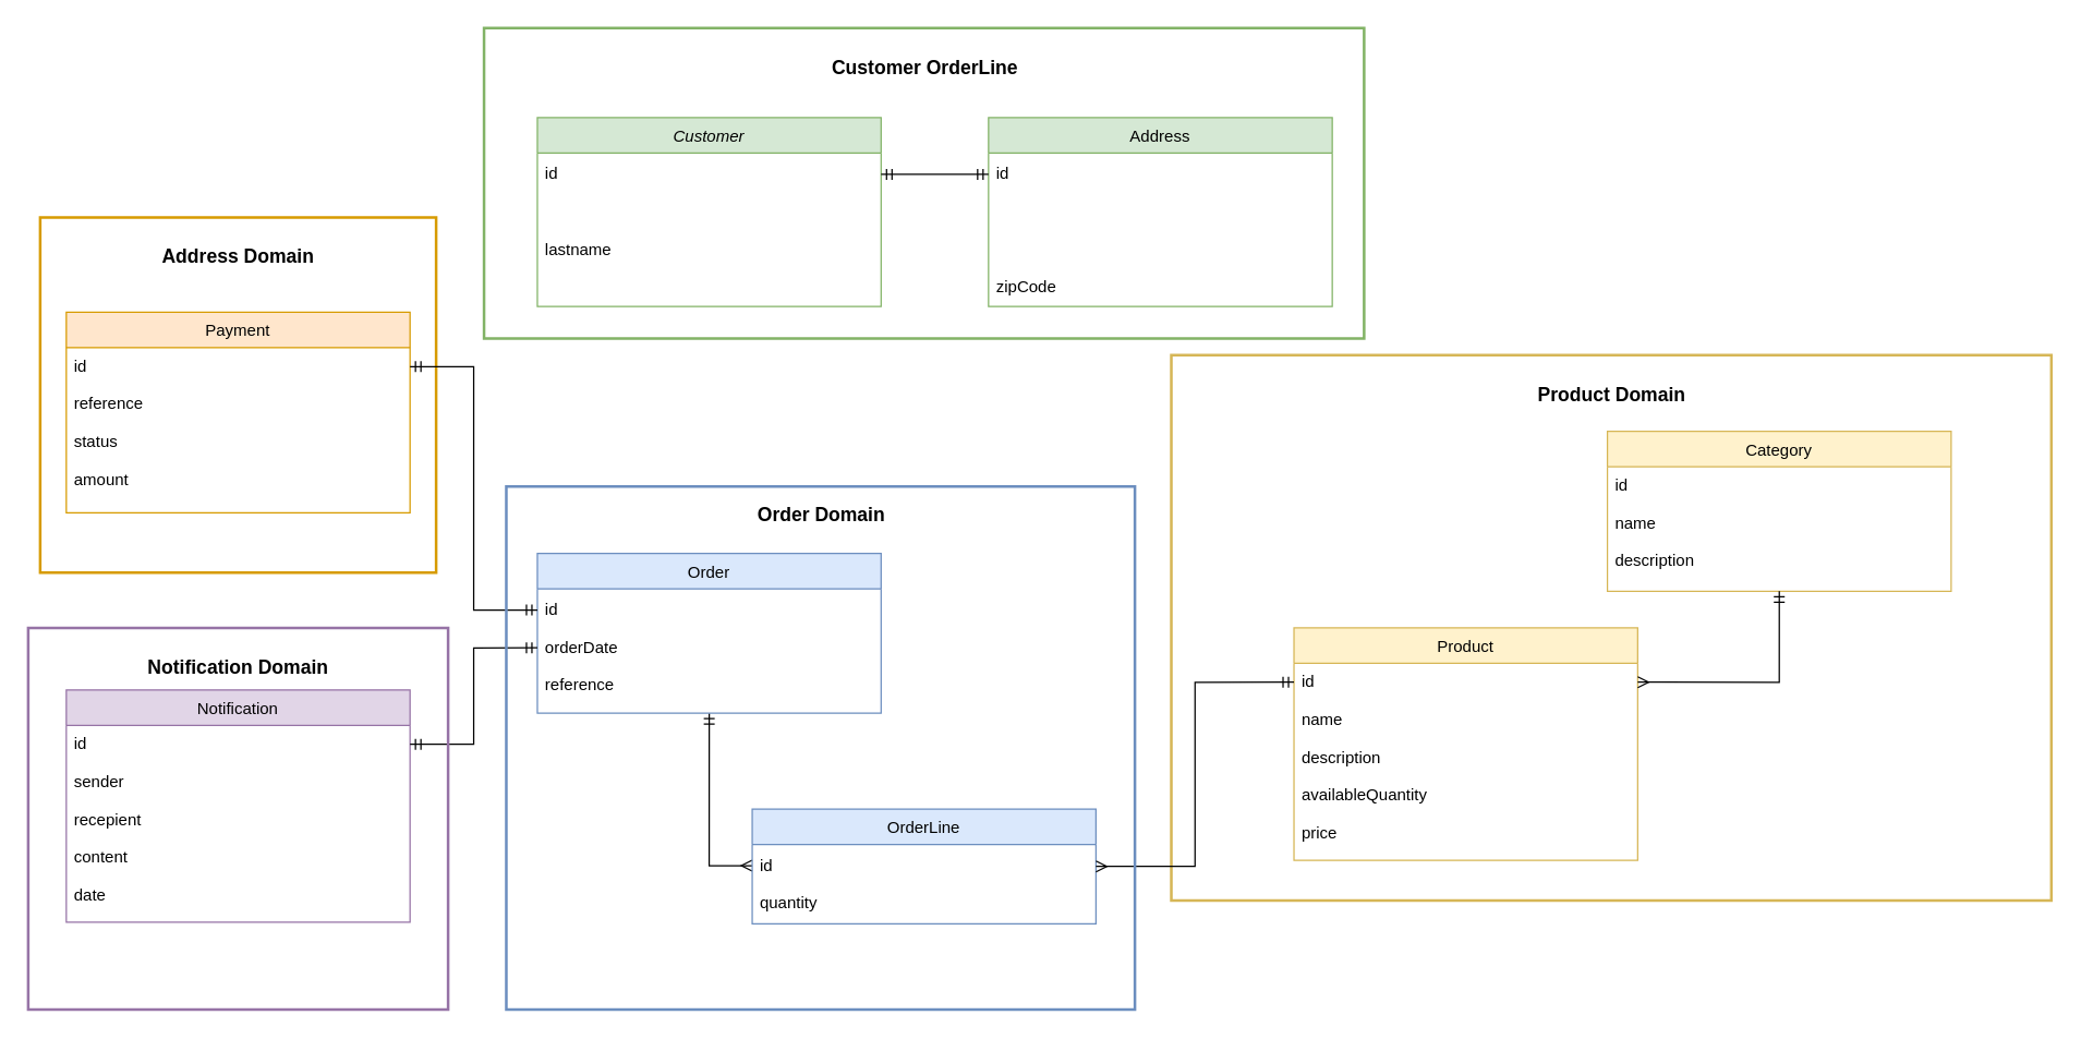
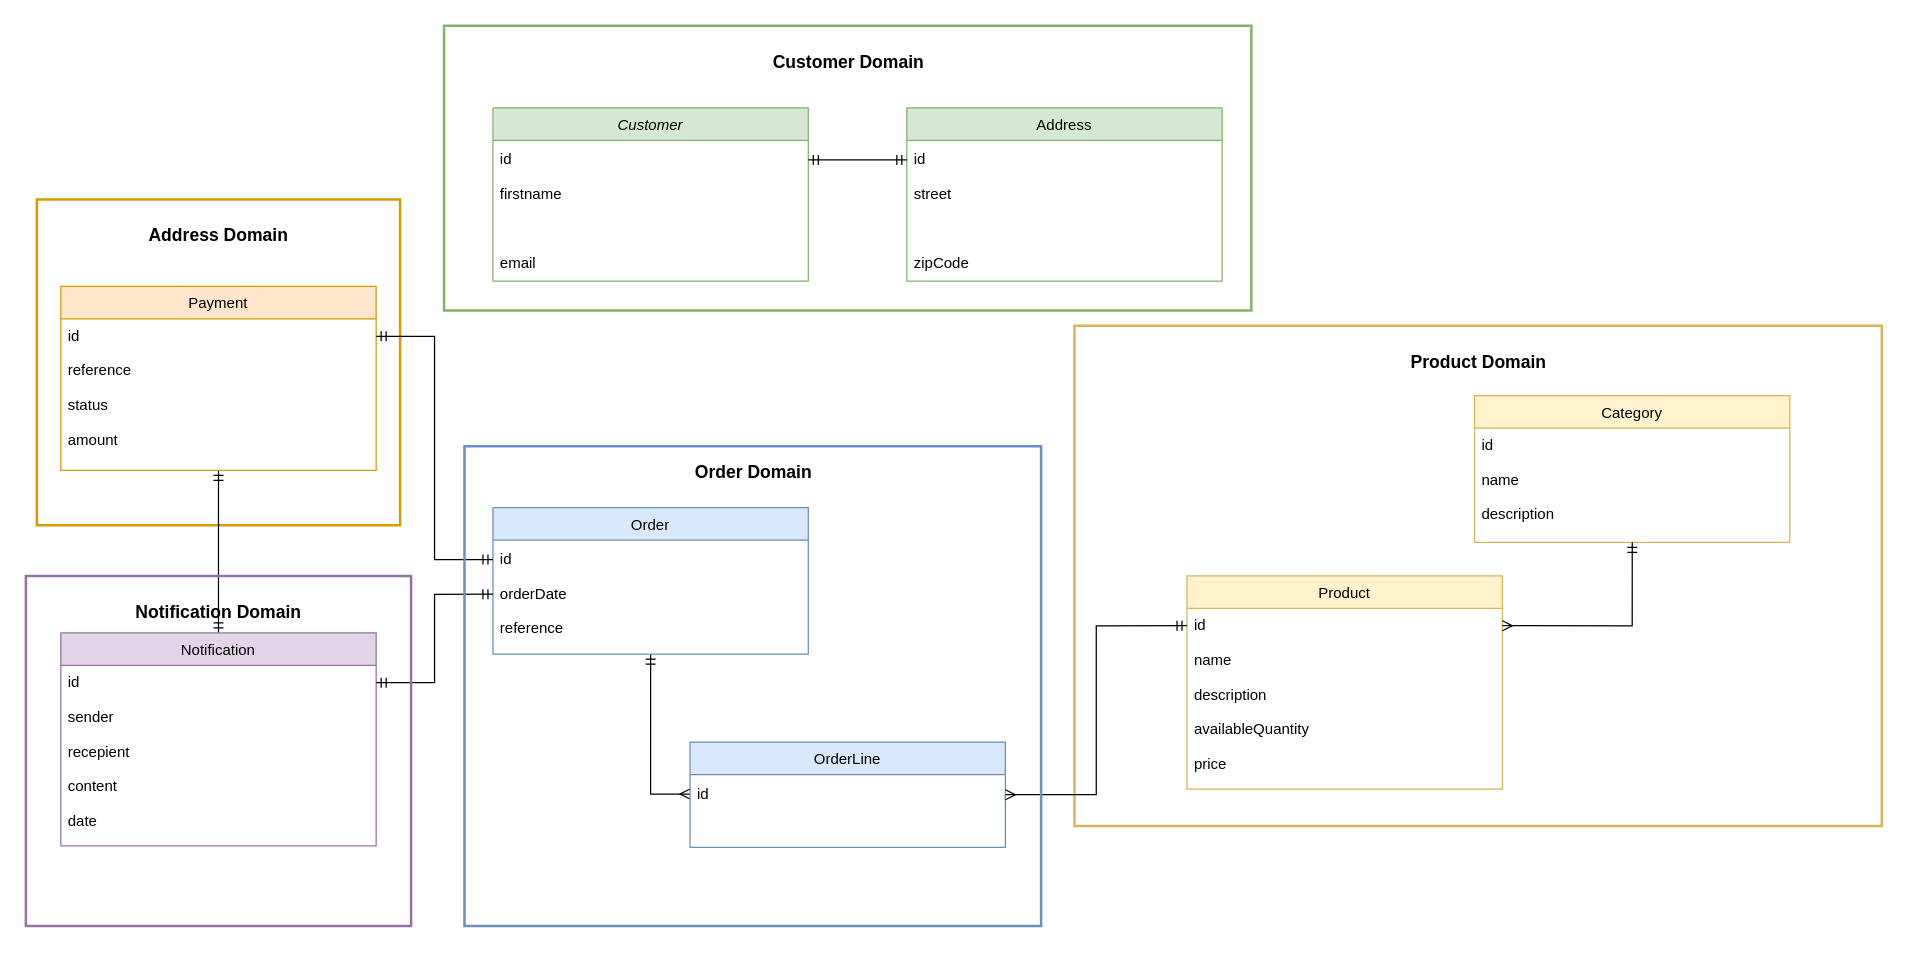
  <mxCell id="0" />
  <mxCell id="1" parent="0" />
  <mxCell id="2" value="&lt;h3&gt;Product Domain&lt;/h3&gt;" style="verticalLabelPosition=middle;verticalAlign=top;html=1;shape=mxgraph.basic.rect;fillColor2=none;strokeWidth=2;size=20;indent=5;fillColor=none;strokeColor=#d6b656;labelPosition=center;align=center;" parent="1" vertex="1"><mxGeometry x="859" y="260" width="645.75" height="400" as="geometry" /></mxCell>
  <mxCell id="3" value="&lt;h3&gt;Address Domain&lt;/h3&gt;" style="verticalLabelPosition=middle;verticalAlign=top;html=1;shape=mxgraph.basic.rect;fillColor2=none;strokeWidth=2;size=20;indent=5;fillColor=none;strokeColor=#d79b00;labelPosition=center;align=center;" parent="1" vertex="1"><mxGeometry x="29" y="158.969" width="290.542" height="260.537" as="geometry" /></mxCell>
  <mxCell id="4" value="Customer" style="swimlane;fontStyle=2;align=center;verticalAlign=top;childLayout=stackLayout;horizontal=1;startSize=26;horizontalStack=0;resizeParent=1;resizeLast=0;collapsible=1;marginBottom=0;rounded=0;shadow=0;strokeWidth=1;fillColor=#d5e8d4;strokeColor=#82b366;container=0;" parent="1" vertex="1"><mxGeometry x="393.823" y="85.713" width="252.229" height="138.529" as="geometry"><mxRectangle x="230" y="140" width="160" height="26" as="alternateBounds" /></mxGeometry></mxCell>
+ <mxCell id="5" style="rounded=0;orthogonalLoop=1;jettySize=auto;html=1;exitX=0.5;exitY=1;exitDx=0;exitDy=0;entryX=0.5;entryY=0;entryDx=0;entryDy=0;strokeColor=default;startArrow=ERmandOne;startFill=0;endArrow=ERmandOne;endFill=0;" parent="1" source="6" target="15" edge="1"><mxGeometry relative="1" as="geometry" /></mxCell>
  <mxCell id="6" value="Payment" style="swimlane;fontStyle=0;align=center;verticalAlign=top;childLayout=stackLayout;horizontal=1;startSize=26;horizontalStack=0;resizeParent=1;resizeLast=0;collapsible=1;marginBottom=0;rounded=0;shadow=0;strokeWidth=1;fillColor=#ffe6cc;strokeColor=#d79b00;container=0;" parent="1" vertex="1"><mxGeometry x="48.157" y="228.5" width="252.229" height="147.054" as="geometry"><mxRectangle x="130" y="380" width="160" height="26" as="alternateBounds" /></mxGeometry></mxCell>
  <mxCell id="7" value="id" style="text;align=left;verticalAlign=top;spacingLeft=4;spacingRight=4;overflow=hidden;rotatable=0;points=[[0,0.5],[1,0.5]];portConstraint=eastwest;container=0;" parent="6" vertex="1"><mxGeometry y="26" width="252.229" height="27.706" as="geometry" /></mxCell>
  <mxCell id="8" value="reference" style="text;align=left;verticalAlign=top;spacingLeft=4;spacingRight=4;overflow=hidden;rotatable=0;points=[[0,0.5],[1,0.5]];portConstraint=eastwest;rounded=0;shadow=0;html=0;container=0;" parent="6" vertex="1"><mxGeometry y="53.706" width="252.229" height="27.706" as="geometry" /></mxCell>
  <mxCell id="9" value="status" style="text;align=left;verticalAlign=top;spacingLeft=4;spacingRight=4;overflow=hidden;rotatable=0;points=[[0,0.5],[1,0.5]];portConstraint=eastwest;container=0;" parent="6" vertex="1"><mxGeometry y="81.412" width="252.229" height="27.706" as="geometry" /></mxCell>
  <mxCell id="10" value="amount" style="text;align=left;verticalAlign=top;spacingLeft=4;spacingRight=4;overflow=hidden;rotatable=0;points=[[0,0.5],[1,0.5]];portConstraint=eastwest;container=0;" parent="6" vertex="1"><mxGeometry y="109.118" width="252.229" height="27.706" as="geometry" /></mxCell>
  <mxCell id="11" style="edgeStyle=orthogonalEdgeStyle;rounded=0;orthogonalLoop=1;jettySize=auto;html=1;exitX=0.5;exitY=1;exitDx=0;exitDy=0;entryX=0;entryY=0.5;entryDx=0;entryDy=0;startArrow=ERmandOne;startFill=0;endArrow=ERmany;endFill=0;" parent="1" source="12" target="47" edge="1"><mxGeometry relative="1" as="geometry" /></mxCell>
  <mxCell id="12" value="Order" style="swimlane;fontStyle=0;align=center;verticalAlign=top;childLayout=stackLayout;horizontal=1;startSize=26;horizontalStack=0;resizeParent=1;resizeLast=0;collapsible=1;marginBottom=0;rounded=0;shadow=0;strokeWidth=1;fillColor=#dae8fc;strokeColor=#6c8ebf;container=0;" parent="1" vertex="1"><mxGeometry x="393.823" y="405.396" width="252.229" height="117.217" as="geometry"><mxRectangle x="340" y="380" width="170" height="26" as="alternateBounds" /></mxGeometry></mxCell>
  <mxCell id="13" value="Address" style="swimlane;fontStyle=0;align=center;verticalAlign=top;childLayout=stackLayout;horizontal=1;startSize=26;horizontalStack=0;resizeParent=1;resizeLast=0;collapsible=1;marginBottom=0;rounded=0;shadow=0;strokeWidth=1;fillColor=#d5e8d4;strokeColor=#82b366;container=0;" parent="1" vertex="1"><mxGeometry x="724.873" y="85.713" width="252.229" height="138.529" as="geometry"><mxRectangle x="550" y="140" width="160" height="26" as="alternateBounds" /></mxGeometry></mxCell>
  <mxCell id="14" value="" style="edgeStyle=entityRelationEdgeStyle;fontSize=12;html=1;endArrow=ERmandOne;endFill=0;startArrow=ERmandOne;rounded=0;exitX=1;exitY=0.5;exitDx=0;exitDy=0;entryX=0;entryY=0.5;entryDx=0;entryDy=0;startFill=0;" parent="1" source="36" target="43" edge="1"><mxGeometry width="100" height="100" relative="1" as="geometry"><mxPoint x="658.663" y="328.672" as="sourcePoint" /><mxPoint x="756.402" y="234.898" as="targetPoint" /></mxGeometry></mxCell>
  <mxCell id="15" value="Notification" style="swimlane;fontStyle=0;align=center;verticalAlign=top;childLayout=stackLayout;horizontal=1;startSize=26;horizontalStack=0;resizeParent=1;resizeLast=0;collapsible=1;marginBottom=0;rounded=0;shadow=0;strokeWidth=1;fillColor=#e1d5e7;strokeColor=#9673a6;container=0;" parent="1" vertex="1"><mxGeometry x="48.157" y="505.564" width="252.229" height="170.498" as="geometry"><mxRectangle x="130" y="380" width="160" height="26" as="alternateBounds" /></mxGeometry></mxCell>
  <mxCell id="16" value="id" style="text;align=left;verticalAlign=top;spacingLeft=4;spacingRight=4;overflow=hidden;rotatable=0;points=[[0,0.5],[1,0.5]];portConstraint=eastwest;container=0;" parent="15" vertex="1"><mxGeometry y="26" width="252.229" height="27.706" as="geometry" /></mxCell>
  <mxCell id="17" value="sender" style="text;align=left;verticalAlign=top;spacingLeft=4;spacingRight=4;overflow=hidden;rotatable=0;points=[[0,0.5],[1,0.5]];portConstraint=eastwest;rounded=0;shadow=0;html=0;container=0;" parent="15" vertex="1"><mxGeometry y="53.706" width="252.229" height="27.706" as="geometry" /></mxCell>
  <mxCell id="18" value="recepient" style="text;align=left;verticalAlign=top;spacingLeft=4;spacingRight=4;overflow=hidden;rotatable=0;points=[[0,0.5],[1,0.5]];portConstraint=eastwest;container=0;" parent="15" vertex="1"><mxGeometry y="81.412" width="252.229" height="27.706" as="geometry" /></mxCell>
  <mxCell id="19" value="content" style="text;align=left;verticalAlign=top;spacingLeft=4;spacingRight=4;overflow=hidden;rotatable=0;points=[[0,0.5],[1,0.5]];portConstraint=eastwest;container=0;" parent="15" vertex="1"><mxGeometry y="109.118" width="252.229" height="27.706" as="geometry" /></mxCell>
  <mxCell id="20" value="date" style="text;align=left;verticalAlign=top;spacingLeft=4;spacingRight=4;overflow=hidden;rotatable=0;points=[[0,0.5],[1,0.5]];portConstraint=eastwest;container=0;" parent="15" vertex="1"><mxGeometry y="136.823" width="252.229" height="27.706" as="geometry" /></mxCell>
  <mxCell id="21" value="OrderLine" style="swimlane;fontStyle=0;align=center;verticalAlign=top;childLayout=stackLayout;horizontal=1;startSize=26;horizontalStack=0;resizeParent=1;resizeLast=0;collapsible=1;marginBottom=0;rounded=0;shadow=0;strokeWidth=1;fillColor=#dae8fc;strokeColor=#6c8ebf;container=0;" parent="1" vertex="1"><mxGeometry x="551.466" y="592.943" width="252.229" height="84.183" as="geometry"><mxRectangle x="340" y="380" width="170" height="26" as="alternateBounds" /></mxGeometry></mxCell>
  <mxCell id="22" value="Product" style="swimlane;fontStyle=0;align=center;verticalAlign=top;childLayout=stackLayout;horizontal=1;startSize=26;horizontalStack=0;resizeParent=1;resizeLast=0;collapsible=1;marginBottom=0;rounded=0;shadow=0;strokeWidth=1;fillColor=#fff2cc;strokeColor=#d6b656;container=0;" parent="1" vertex="1"><mxGeometry x="948.996" y="459.999" width="252.229" height="170.498" as="geometry"><mxRectangle x="550" y="140" width="160" height="26" as="alternateBounds" /></mxGeometry></mxCell>
  <mxCell id="23" value="id" style="text;align=left;verticalAlign=top;spacingLeft=4;spacingRight=4;overflow=hidden;rotatable=0;points=[[0,0.5],[1,0.5]];portConstraint=eastwest;container=0;" parent="22" vertex="1"><mxGeometry y="26" width="252.229" height="27.706" as="geometry" /></mxCell>
  <mxCell id="24" value="name" style="text;align=left;verticalAlign=top;spacingLeft=4;spacingRight=4;overflow=hidden;rotatable=0;points=[[0,0.5],[1,0.5]];portConstraint=eastwest;rounded=0;shadow=0;html=0;container=0;" parent="22" vertex="1"><mxGeometry y="53.706" width="252.229" height="27.706" as="geometry" /></mxCell>
  <mxCell id="25" value="description" style="text;align=left;verticalAlign=top;spacingLeft=4;spacingRight=4;overflow=hidden;rotatable=0;points=[[0,0.5],[1,0.5]];portConstraint=eastwest;rounded=0;shadow=0;html=0;container=0;" parent="22" vertex="1"><mxGeometry y="81.412" width="252.229" height="27.706" as="geometry" /></mxCell>
  <mxCell id="26" value="availableQuantity" style="text;align=left;verticalAlign=top;spacingLeft=4;spacingRight=4;overflow=hidden;rotatable=0;points=[[0,0.5],[1,0.5]];portConstraint=eastwest;rounded=0;shadow=0;html=0;container=0;" parent="22" vertex="1"><mxGeometry y="109.118" width="252.229" height="27.706" as="geometry" /></mxCell>
  <mxCell id="27" value="price" style="text;align=left;verticalAlign=top;spacingLeft=4;spacingRight=4;overflow=hidden;rotatable=0;points=[[0,0.5],[1,0.5]];portConstraint=eastwest;rounded=0;shadow=0;html=0;container=0;" parent="22" vertex="1"><mxGeometry y="136.823" width="252.229" height="27.706" as="geometry" /></mxCell>
  <mxCell id="28" value="Category" style="swimlane;fontStyle=0;align=center;verticalAlign=top;childLayout=stackLayout;horizontal=1;startSize=26;horizontalStack=0;resizeParent=1;resizeLast=0;collapsible=1;marginBottom=0;rounded=0;shadow=0;strokeWidth=1;fillColor=#fff2cc;strokeColor=#d6b656;container=0;" parent="1" vertex="1"><mxGeometry x="1179.001" y="315.816" width="252.229" height="117.288" as="geometry"><mxRectangle x="550" y="140" width="160" height="26" as="alternateBounds" /></mxGeometry></mxCell>
  <mxCell id="29" value="id" style="text;align=left;verticalAlign=top;spacingLeft=4;spacingRight=4;overflow=hidden;rotatable=0;points=[[0,0.5],[1,0.5]];portConstraint=eastwest;container=0;" parent="28" vertex="1"><mxGeometry y="26" width="252.229" height="27.706" as="geometry" /></mxCell>
  <mxCell id="30" value="name" style="text;align=left;verticalAlign=top;spacingLeft=4;spacingRight=4;overflow=hidden;rotatable=0;points=[[0,0.5],[1,0.5]];portConstraint=eastwest;rounded=0;shadow=0;html=0;container=0;" parent="28" vertex="1"><mxGeometry y="53.706" width="252.229" height="27.706" as="geometry" /></mxCell>
  <mxCell id="31" value="description" style="text;align=left;verticalAlign=top;spacingLeft=4;spacingRight=4;overflow=hidden;rotatable=0;points=[[0,0.5],[1,0.5]];portConstraint=eastwest;rounded=0;shadow=0;html=0;container=0;" parent="28" vertex="1"><mxGeometry y="81.412" width="252.229" height="27.706" as="geometry" /></mxCell>
  <mxCell id="32" style="edgeStyle=orthogonalEdgeStyle;rounded=0;orthogonalLoop=1;jettySize=auto;html=1;exitX=1;exitY=0.5;exitDx=0;exitDy=0;entryX=0;entryY=0.5;entryDx=0;entryDy=0;startArrow=ERmandOne;startFill=0;endArrow=ERmandOne;endFill=0;" parent="1" source="7" target="40" edge="1"><mxGeometry relative="1" as="geometry" /></mxCell>
  <mxCell id="33" style="edgeStyle=orthogonalEdgeStyle;rounded=0;orthogonalLoop=1;jettySize=auto;html=1;exitX=1;exitY=0.5;exitDx=0;exitDy=0;entryX=0;entryY=0.5;entryDx=0;entryDy=0;startArrow=ERmandOne;startFill=0;endArrow=ERmandOne;endFill=0;" parent="1" source="16" target="41" edge="1"><mxGeometry relative="1" as="geometry" /></mxCell>
  <mxCell id="34" style="edgeStyle=orthogonalEdgeStyle;rounded=0;orthogonalLoop=1;jettySize=auto;html=1;exitX=1;exitY=0.5;exitDx=0;exitDy=0;entryX=0.5;entryY=1;entryDx=0;entryDy=0;startArrow=ERmany;startFill=0;endArrow=ERmandOne;endFill=0;" parent="1" source="23" target="28" edge="1"><mxGeometry relative="1" as="geometry" /></mxCell>
  <mxCell id="35" style="edgeStyle=orthogonalEdgeStyle;rounded=0;orthogonalLoop=1;jettySize=auto;html=1;exitX=0;exitY=0.5;exitDx=0;exitDy=0;entryX=1;entryY=0.5;entryDx=0;entryDy=0;startArrow=ERmandOne;startFill=0;endArrow=ERmany;endFill=0;" parent="1" source="23" target="21" edge="1"><mxGeometry relative="1" as="geometry" /></mxCell>
  <mxCell id="36" value="id    " style="text;align=left;verticalAlign=top;spacingLeft=4;spacingRight=4;overflow=hidden;rotatable=0;points=[[0,0.5],[1,0.5]];portConstraint=eastwest;container=0;" parent="1" vertex="1"><mxGeometry x="393.823" y="113.418" width="252.229" height="27.706" as="geometry" /></mxCell>
- <mxCell id="38" value="lastname" style="text;align=left;verticalAlign=top;spacingLeft=4;spacingRight=4;overflow=hidden;rotatable=0;points=[[0,0.5],[1,0.5]];portConstraint=eastwest;rounded=0;shadow=0;html=0;container=0;" parent="1" vertex="1"><mxGeometry x="393.823" y="168.83" width="252.229" height="27.706" as="geometry" /></mxCell>
+ <mxCell id="37" value="firstname" style="text;align=left;verticalAlign=top;spacingLeft=4;spacingRight=4;overflow=hidden;rotatable=0;points=[[0,0.5],[1,0.5]];portConstraint=eastwest;rounded=0;shadow=0;html=0;container=0;" parent="1" vertex="1"><mxGeometry x="393.823" y="141.124" width="252.229" height="27.706" as="geometry" /></mxCell>
+ <mxCell id="39" value="email" style="text;align=left;verticalAlign=top;spacingLeft=4;spacingRight=4;overflow=hidden;rotatable=0;points=[[0,0.5],[1,0.5]];portConstraint=eastwest;container=0;" parent="1" vertex="1"><mxGeometry x="393.823" y="196.536" width="252.229" height="27.706" as="geometry" /></mxCell>
  <mxCell id="40" value="id" style="text;align=left;verticalAlign=top;spacingLeft=4;spacingRight=4;overflow=hidden;rotatable=0;points=[[0,0.5],[1,0.5]];portConstraint=eastwest;container=0;" parent="1" vertex="1"><mxGeometry x="393.823" y="433.101" width="252.229" height="27.706" as="geometry" /></mxCell>
  <mxCell id="41" value="orderDate" style="text;align=left;verticalAlign=top;spacingLeft=4;spacingRight=4;overflow=hidden;rotatable=0;points=[[0,0.5],[1,0.5]];portConstraint=eastwest;container=0;" parent="1" vertex="1"><mxGeometry x="393.823" y="460.807" width="252.229" height="27.706" as="geometry" /></mxCell>
  <mxCell id="42" value="reference" style="text;align=left;verticalAlign=top;spacingLeft=4;spacingRight=4;overflow=hidden;rotatable=0;points=[[0,0.5],[1,0.5]];portConstraint=eastwest;container=0;" parent="1" vertex="1"><mxGeometry x="393.823" y="488.513" width="252.229" height="27.706" as="geometry" /></mxCell>
  <mxCell id="43" value="id" style="text;align=left;verticalAlign=top;spacingLeft=4;spacingRight=4;overflow=hidden;rotatable=0;points=[[0,0.5],[1,0.5]];portConstraint=eastwest;container=0;" parent="1" vertex="1"><mxGeometry x="724.873" y="113.418" width="252.229" height="27.706" as="geometry" /></mxCell>
+ <mxCell id="44" value="street" style="text;align=left;verticalAlign=top;spacingLeft=4;spacingRight=4;overflow=hidden;rotatable=0;points=[[0,0.5],[1,0.5]];portConstraint=eastwest;rounded=0;shadow=0;html=0;container=0;" parent="1" vertex="1"><mxGeometry x="724.873" y="141.124" width="252.229" height="27.706" as="geometry" /></mxCell>
  <mxCell id="45" value="zipCode" style="text;align=left;verticalAlign=top;spacingLeft=4;spacingRight=4;overflow=hidden;rotatable=0;points=[[0,0.5],[1,0.5]];portConstraint=eastwest;rounded=0;shadow=0;html=0;container=0;" parent="1" vertex="1"><mxGeometry x="724.873" y="196.536" width="252.229" height="27.706" as="geometry" /></mxCell>
  <mxCell id="46" value="&lt;h3&gt;Notification Domain&lt;/h3&gt;" style="verticalLabelPosition=middle;verticalAlign=top;html=1;shape=mxgraph.basic.rect;fillColor2=none;strokeWidth=2;size=20;indent=5;fillColor=none;strokeColor=#9673a6;labelPosition=center;align=center;" parent="1" vertex="1"><mxGeometry x="20.21" y="460" width="308.12" height="280" as="geometry" /></mxCell>
  <mxCell id="47" value="id" style="text;align=left;verticalAlign=top;spacingLeft=4;spacingRight=4;overflow=hidden;rotatable=0;points=[[0,0.5],[1,0.5]];portConstraint=eastwest;container=0;" parent="1" vertex="1"><mxGeometry x="551.466" y="620.649" width="252.229" height="27.706" as="geometry" /></mxCell>
- <mxCell id="48" value="quantity" style="text;align=left;verticalAlign=top;spacingLeft=4;spacingRight=4;overflow=hidden;rotatable=0;points=[[0,0.5],[1,0.5]];portConstraint=eastwest;container=0;" parent="1" vertex="1"><mxGeometry x="551.466" y="648.355" width="252.229" height="27.706" as="geometry" /></mxCell>
  <mxCell id="49" value="&lt;h3 style=&quot;line-height: 0%; margin-top: 14.04px; margin-right: 0px;&quot;&gt;Order Domain&lt;/h3&gt;" style="verticalLabelPosition=middle;verticalAlign=top;html=1;shape=mxgraph.basic.rect;fillColor2=none;strokeWidth=2;size=20;indent=5;fillColor=none;strokeColor=#6c8ebf;labelPosition=center;align=center;" parent="1" vertex="1"><mxGeometry x="371.033" y="356.383" width="461.251" height="383.617" as="geometry" /></mxCell>
- <mxCell id="50" value="&lt;h3&gt;Customer OrderLine&lt;/h3&gt;" style="verticalLabelPosition=middle;verticalAlign=top;html=1;shape=mxgraph.basic.rect;fillColor2=none;strokeWidth=2;size=20;indent=5;fillColor=none;strokeColor=#82b366;labelPosition=center;align=center;" parent="1" vertex="1"><mxGeometry x="354.705" y="20" width="645.752" height="227.681" as="geometry" /></mxCell>
+ <mxCell id="50" value="&lt;h3&gt;Customer Domain&lt;/h3&gt;" style="verticalLabelPosition=middle;verticalAlign=top;html=1;shape=mxgraph.basic.rect;fillColor2=none;strokeWidth=2;size=20;indent=5;fillColor=none;strokeColor=#82b366;labelPosition=center;align=center;" parent="1" vertex="1"><mxGeometry x="354.705" y="20" width="645.752" height="227.681" as="geometry" /></mxCell>
